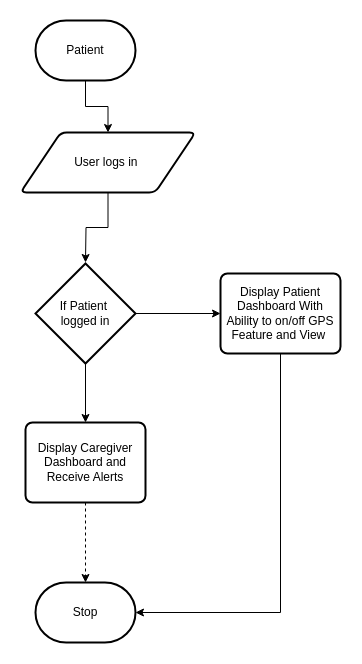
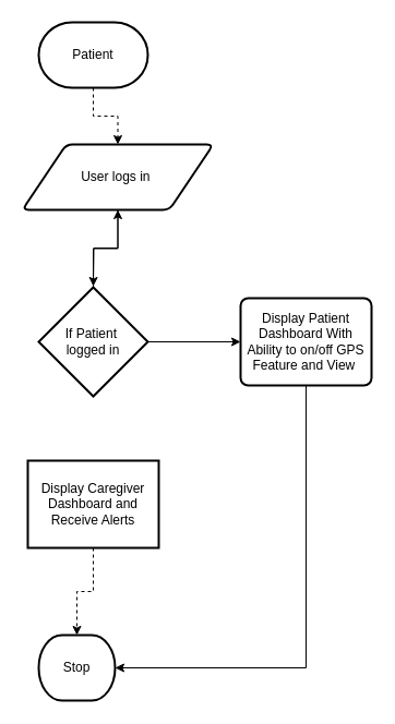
  <mxCell id="0" />
  <mxCell id="1" parent="0" />
- <mxCell id="2" value="" style="edgeStyle=orthogonalEdgeStyle;rounded=0;orthogonalLoop=1;jettySize=auto;html=1;" edge="1" parent="1" source="3" target="5"><mxGeometry relative="1" as="geometry" /></mxCell>
+ <mxCell id="2" value="" style="edgeStyle=orthogonalEdgeStyle;rounded=0;orthogonalLoop=1;jettySize=auto;html=1;dashed=1;" edge="1" parent="1" source="3" target="5"><mxGeometry relative="1" as="geometry" /></mxCell>
  <mxCell id="3" value="Patient" style="strokeWidth=2;html=1;shape=mxgraph.flowchart.terminator;whiteSpace=wrap;" vertex="1" parent="1"><mxGeometry x="35" y="20" width="100" height="60" as="geometry" /></mxCell>
  <mxCell id="4" value="" style="edgeStyle=orthogonalEdgeStyle;rounded=0;orthogonalLoop=1;jettySize=auto;html=1;" edge="1" parent="1" source="5"><mxGeometry relative="1" as="geometry"><mxPoint x="85" y="262" as="targetPoint" /></mxGeometry></mxCell>
  <mxCell id="5" value="User logs in&amp;nbsp;" style="shape=parallelogram;html=1;strokeWidth=2;perimeter=parallelogramPerimeter;whiteSpace=wrap;rounded=1;arcSize=12;size=0.23;" vertex="1" parent="1"><mxGeometry x="20" y="132" width="175" height="60" as="geometry" /></mxCell>
  <mxCell id="6" value="" style="edgeStyle=orthogonalEdgeStyle;rounded=0;orthogonalLoop=1;jettySize=auto;html=1;" edge="1" parent="1" source="8" target="9"><mxGeometry relative="1" as="geometry" /></mxCell>
- <mxCell id="7" value="" style="edgeStyle=orthogonalEdgeStyle;rounded=0;orthogonalLoop=1;jettySize=auto;html=1;" edge="1" parent="1" source="8" target="11"><mxGeometry relative="1" as="geometry" /></mxCell>
+ <mxCell id="7" value="" style="edgeStyle=orthogonalEdgeStyle;rounded=0;orthogonalLoop=1;jettySize=auto;html=1;" edge="1" parent="1" source="8" target="5"><mxGeometry relative="1" as="geometry" /></mxCell>
  <mxCell id="8" value="If Patient&amp;nbsp;&lt;div&gt;logged in&lt;/div&gt;" style="strokeWidth=2;html=1;shape=mxgraph.flowchart.decision;whiteSpace=wrap;" vertex="1" parent="1"><mxGeometry x="35" y="263" width="100" height="100" as="geometry" /></mxCell>
  <mxCell id="9" value="Display Patient Dashboard With Ability to on/off GPS Feature and View&amp;nbsp;" style="rounded=1;whiteSpace=wrap;html=1;absoluteArcSize=1;arcSize=14;strokeWidth=2;" vertex="1" parent="1"><mxGeometry x="220" y="273" width="120" height="80" as="geometry" /></mxCell>
  <mxCell id="10" value="" style="edgeStyle=orthogonalEdgeStyle;rounded=0;orthogonalLoop=1;jettySize=auto;html=1;dashed=1;" edge="1" parent="1" source="11" target="12"><mxGeometry relative="1" as="geometry" /></mxCell>
- <mxCell id="11" value="Display Caregiver Dashboard and Receive Alerts" style="rounded=1;whiteSpace=wrap;html=1;absoluteArcSize=1;arcSize=14;strokeWidth=2;" vertex="1" parent="1"><mxGeometry x="25" y="422" width="120" height="80" as="geometry" /></mxCell>
- <mxCell id="12" value="Stop" style="strokeWidth=2;html=1;shape=mxgraph.flowchart.terminator;whiteSpace=wrap;" vertex="1" parent="1"><mxGeometry x="35" y="582" width="100" height="60" as="geometry" /></mxCell>
+ <mxCell id="11" value="Display Caregiver Dashboard and Receive Alerts" style="whiteSpace=wrap;html=1;absoluteArcSize=1;arcSize=14;strokeWidth=2;rounded=0;" vertex="1" parent="1"><mxGeometry x="25" y="422" width="120" height="80" as="geometry" /></mxCell>
+ <mxCell id="12" value="Stop" style="strokeWidth=2;html=1;shape=mxgraph.flowchart.terminator;whiteSpace=wrap;" vertex="1" parent="1"><mxGeometry x="35" y="582" width="70" height="60" as="geometry" /></mxCell>
  <mxCell id="13" style="edgeStyle=orthogonalEdgeStyle;rounded=0;orthogonalLoop=1;jettySize=auto;html=1;exitX=0.5;exitY=1;exitDx=0;exitDy=0;entryX=1;entryY=0.5;entryDx=0;entryDy=0;entryPerimeter=0;" edge="1" parent="1" source="9" target="12"><mxGeometry relative="1" as="geometry" /></mxCell>
